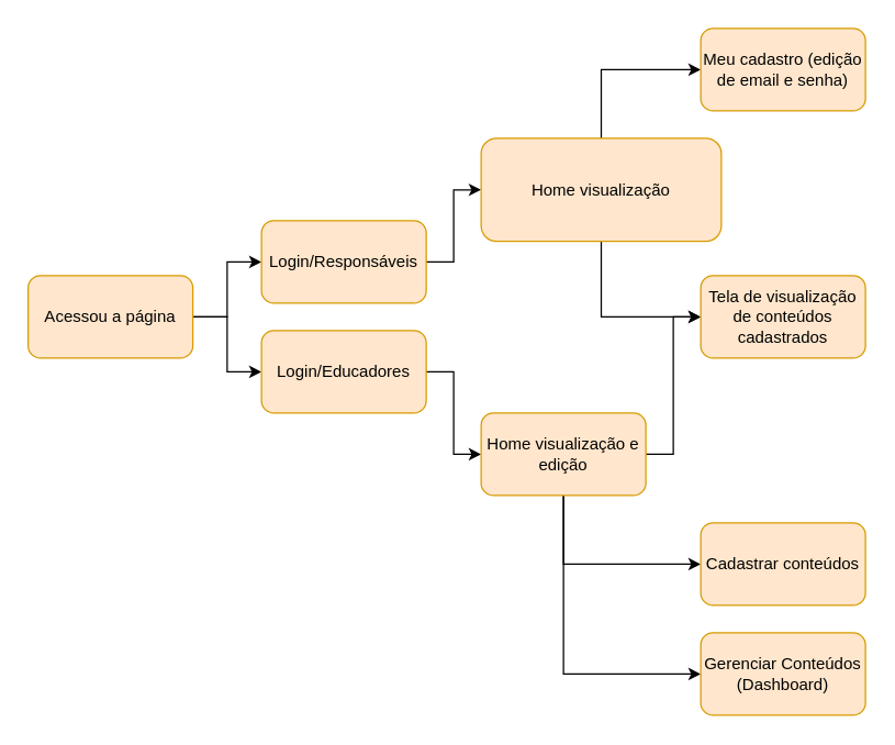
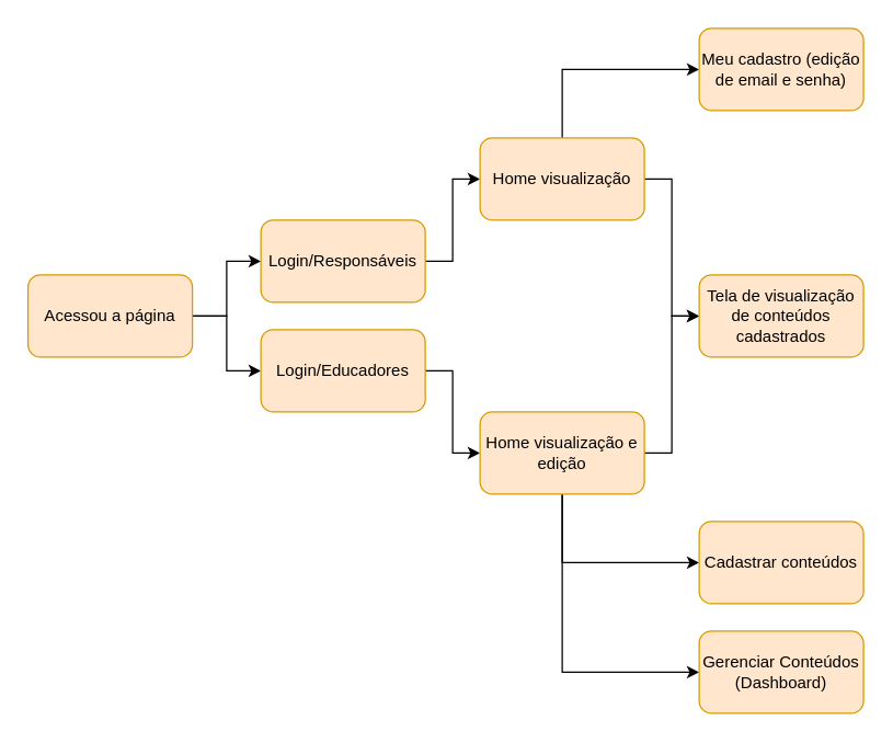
  <mxCell id="0" />
  <mxCell id="1" parent="0" />
  <mxCell id="2" style="edgeStyle=orthogonalEdgeStyle;rounded=0;orthogonalLoop=1;jettySize=auto;html=1;" parent="1" source="4" target="6" edge="1"><mxGeometry relative="1" as="geometry" /></mxCell>
  <mxCell id="3" style="edgeStyle=orthogonalEdgeStyle;rounded=0;orthogonalLoop=1;jettySize=auto;html=1;entryX=0;entryY=0.5;entryDx=0;entryDy=0;" parent="1" source="4" target="8" edge="1"><mxGeometry relative="1" as="geometry" /></mxCell>
  <mxCell id="4" value="Acessou a página" style="rounded=1;whiteSpace=wrap;html=1;fillColor=#ffe6cc;strokeColor=#d79b00;" parent="1" vertex="1"><mxGeometry x="20" y="200" width="120" height="60" as="geometry" /></mxCell>
  <mxCell id="5" style="edgeStyle=orthogonalEdgeStyle;rounded=0;orthogonalLoop=1;jettySize=auto;html=1;entryX=0;entryY=0.5;entryDx=0;entryDy=0;" parent="1" source="6" target="11" edge="1"><mxGeometry relative="1" as="geometry" /></mxCell>
  <mxCell id="6" value="Login/Responsáveis" style="rounded=1;whiteSpace=wrap;html=1;fillColor=#ffe6cc;strokeColor=#d79b00;" parent="1" vertex="1"><mxGeometry x="190" y="160" width="120" height="60" as="geometry" /></mxCell>
  <mxCell id="7" style="edgeStyle=orthogonalEdgeStyle;rounded=0;orthogonalLoop=1;jettySize=auto;html=1;entryX=0;entryY=0.5;entryDx=0;entryDy=0;" parent="1" source="8" target="15" edge="1"><mxGeometry relative="1" as="geometry" /></mxCell>
  <mxCell id="8" value="Login/Educadores" style="rounded=1;whiteSpace=wrap;html=1;fillColor=#ffe6cc;strokeColor=#d79b00;" parent="1" vertex="1"><mxGeometry x="190" y="240" width="120" height="60" as="geometry" /></mxCell>
  <mxCell id="9" style="edgeStyle=orthogonalEdgeStyle;rounded=0;orthogonalLoop=1;jettySize=auto;html=1;entryX=0;entryY=0.5;entryDx=0;entryDy=0;" parent="1" source="11" target="16" edge="1"><mxGeometry relative="1" as="geometry" /></mxCell>
  <mxCell id="10" style="edgeStyle=orthogonalEdgeStyle;rounded=0;orthogonalLoop=1;jettySize=auto;html=1;entryX=0;entryY=0.5;entryDx=0;entryDy=0;exitX=0.5;exitY=0;exitDx=0;exitDy=0;" parent="1" source="11" target="18" edge="1"><mxGeometry relative="1" as="geometry" /></mxCell>
- <mxCell id="11" value="Home visualização" style="rounded=1;whiteSpace=wrap;html=1;fillColor=#ffe6cc;strokeColor=#d79b00;" parent="1" vertex="1"><mxGeometry x="350" y="100" width="175" height="75" as="geometry" /></mxCell>
+ <mxCell id="11" value="Home visualização" style="rounded=1;whiteSpace=wrap;html=1;fillColor=#ffe6cc;strokeColor=#d79b00;" parent="1" vertex="1"><mxGeometry x="350" y="100" width="120" height="60" as="geometry" /></mxCell>
  <mxCell id="12" style="edgeStyle=orthogonalEdgeStyle;rounded=0;orthogonalLoop=1;jettySize=auto;html=1;entryX=0;entryY=0.5;entryDx=0;entryDy=0;" parent="1" source="15" target="16" edge="1"><mxGeometry relative="1" as="geometry" /></mxCell>
  <mxCell id="13" style="edgeStyle=orthogonalEdgeStyle;rounded=0;orthogonalLoop=1;jettySize=auto;html=1;entryX=0;entryY=0.5;entryDx=0;entryDy=0;exitX=0.5;exitY=1;exitDx=0;exitDy=0;" parent="1" source="15" target="17" edge="1"><mxGeometry relative="1" as="geometry" /></mxCell>
  <mxCell id="14" style="edgeStyle=orthogonalEdgeStyle;rounded=0;orthogonalLoop=1;jettySize=auto;html=1;entryX=0;entryY=0.5;entryDx=0;entryDy=0;exitX=0.5;exitY=1;exitDx=0;exitDy=0;" parent="1" source="15" target="19" edge="1"><mxGeometry relative="1" as="geometry" /></mxCell>
  <mxCell id="15" value="Home visualização e edição" style="rounded=1;whiteSpace=wrap;html=1;fillColor=#ffe6cc;strokeColor=#d79b00;" parent="1" vertex="1"><mxGeometry x="350" y="300" width="120" height="60" as="geometry" /></mxCell>
  <mxCell id="16" value="Tela de visualização&lt;br&gt;de conteúdos cadastrados" style="rounded=1;whiteSpace=wrap;html=1;fillColor=#ffe6cc;strokeColor=#d79b00;" parent="1" vertex="1"><mxGeometry x="510" y="200" width="120" height="60" as="geometry" /></mxCell>
  <mxCell id="17" value="Cadastrar conteúdos" style="rounded=1;whiteSpace=wrap;html=1;fillColor=#ffe6cc;strokeColor=#d79b00;" parent="1" vertex="1"><mxGeometry x="510" y="380" width="120" height="60" as="geometry" /></mxCell>
  <mxCell id="18" value="Meu cadastro (edição de email e senha)" style="rounded=1;whiteSpace=wrap;html=1;fillColor=#ffe6cc;strokeColor=#d79b00;" parent="1" vertex="1"><mxGeometry x="510" y="20" width="120" height="60" as="geometry" /></mxCell>
  <mxCell id="19" value="Gerenciar Conteúdos (Dashboard)" style="rounded=1;whiteSpace=wrap;html=1;fillColor=#ffe6cc;strokeColor=#d79b00;" parent="1" vertex="1"><mxGeometry x="510" y="460" width="120" height="60" as="geometry" /></mxCell>
